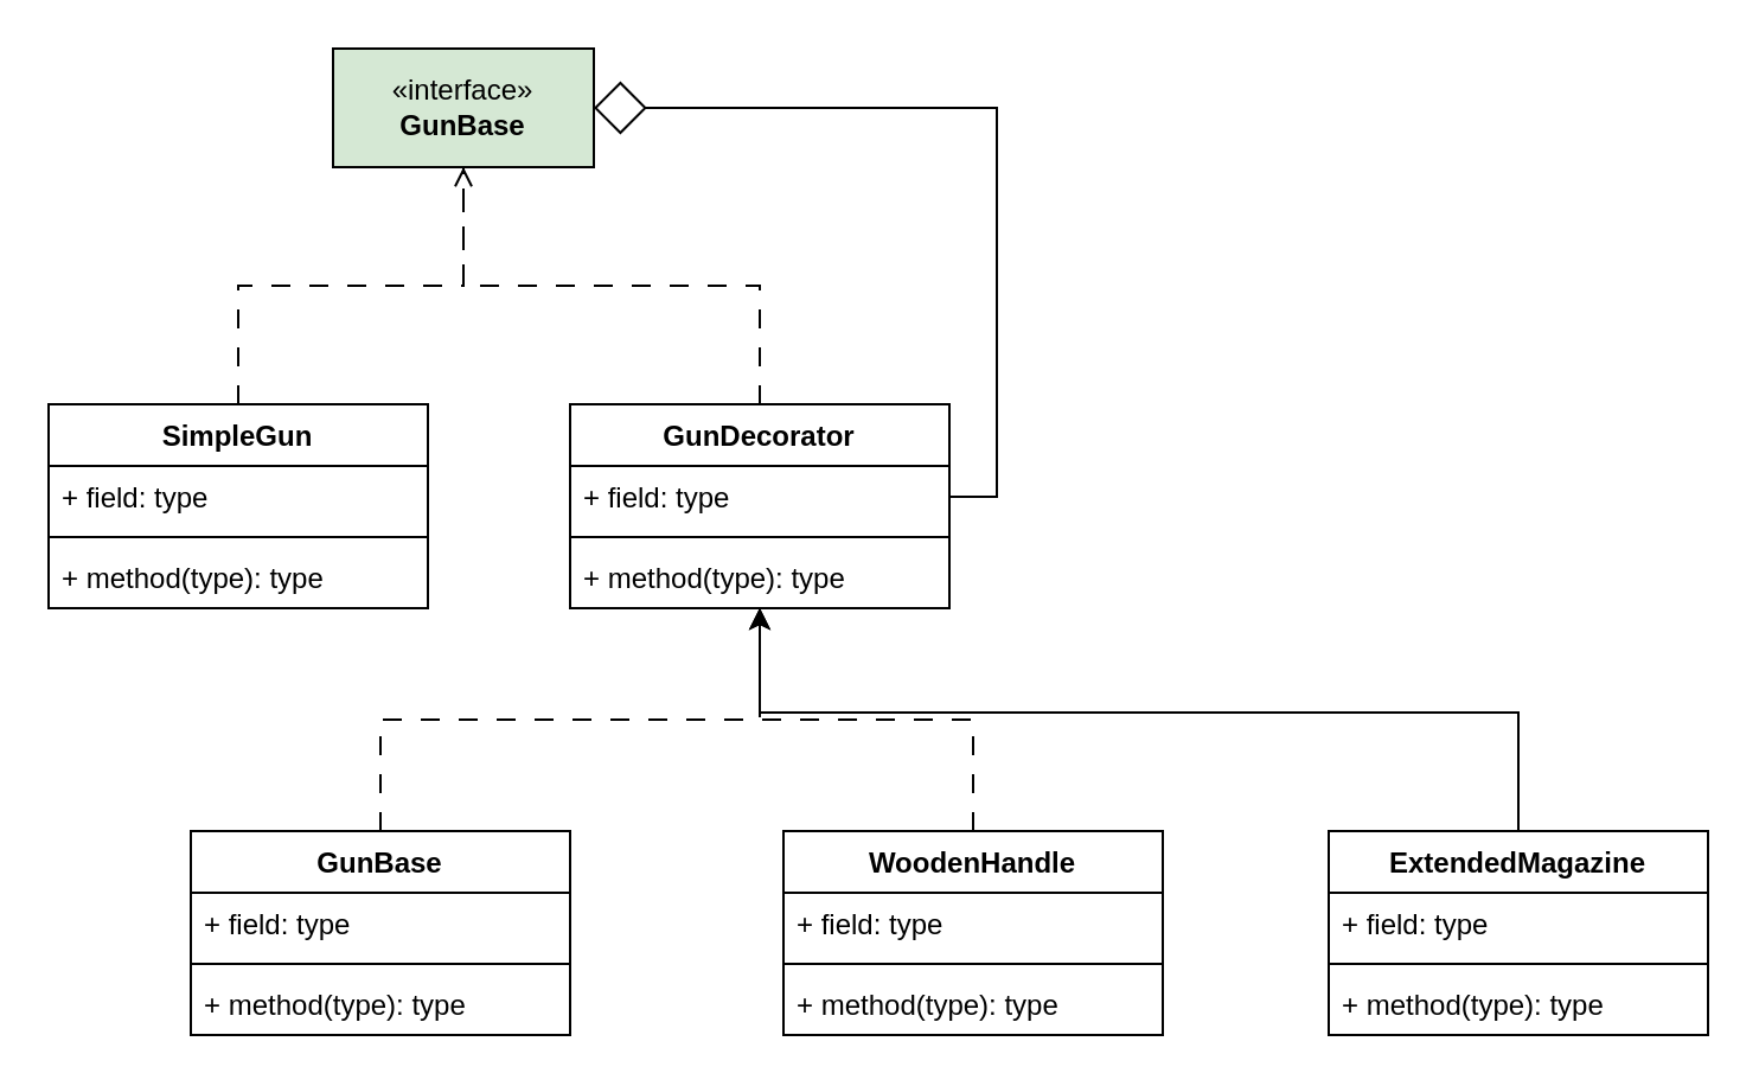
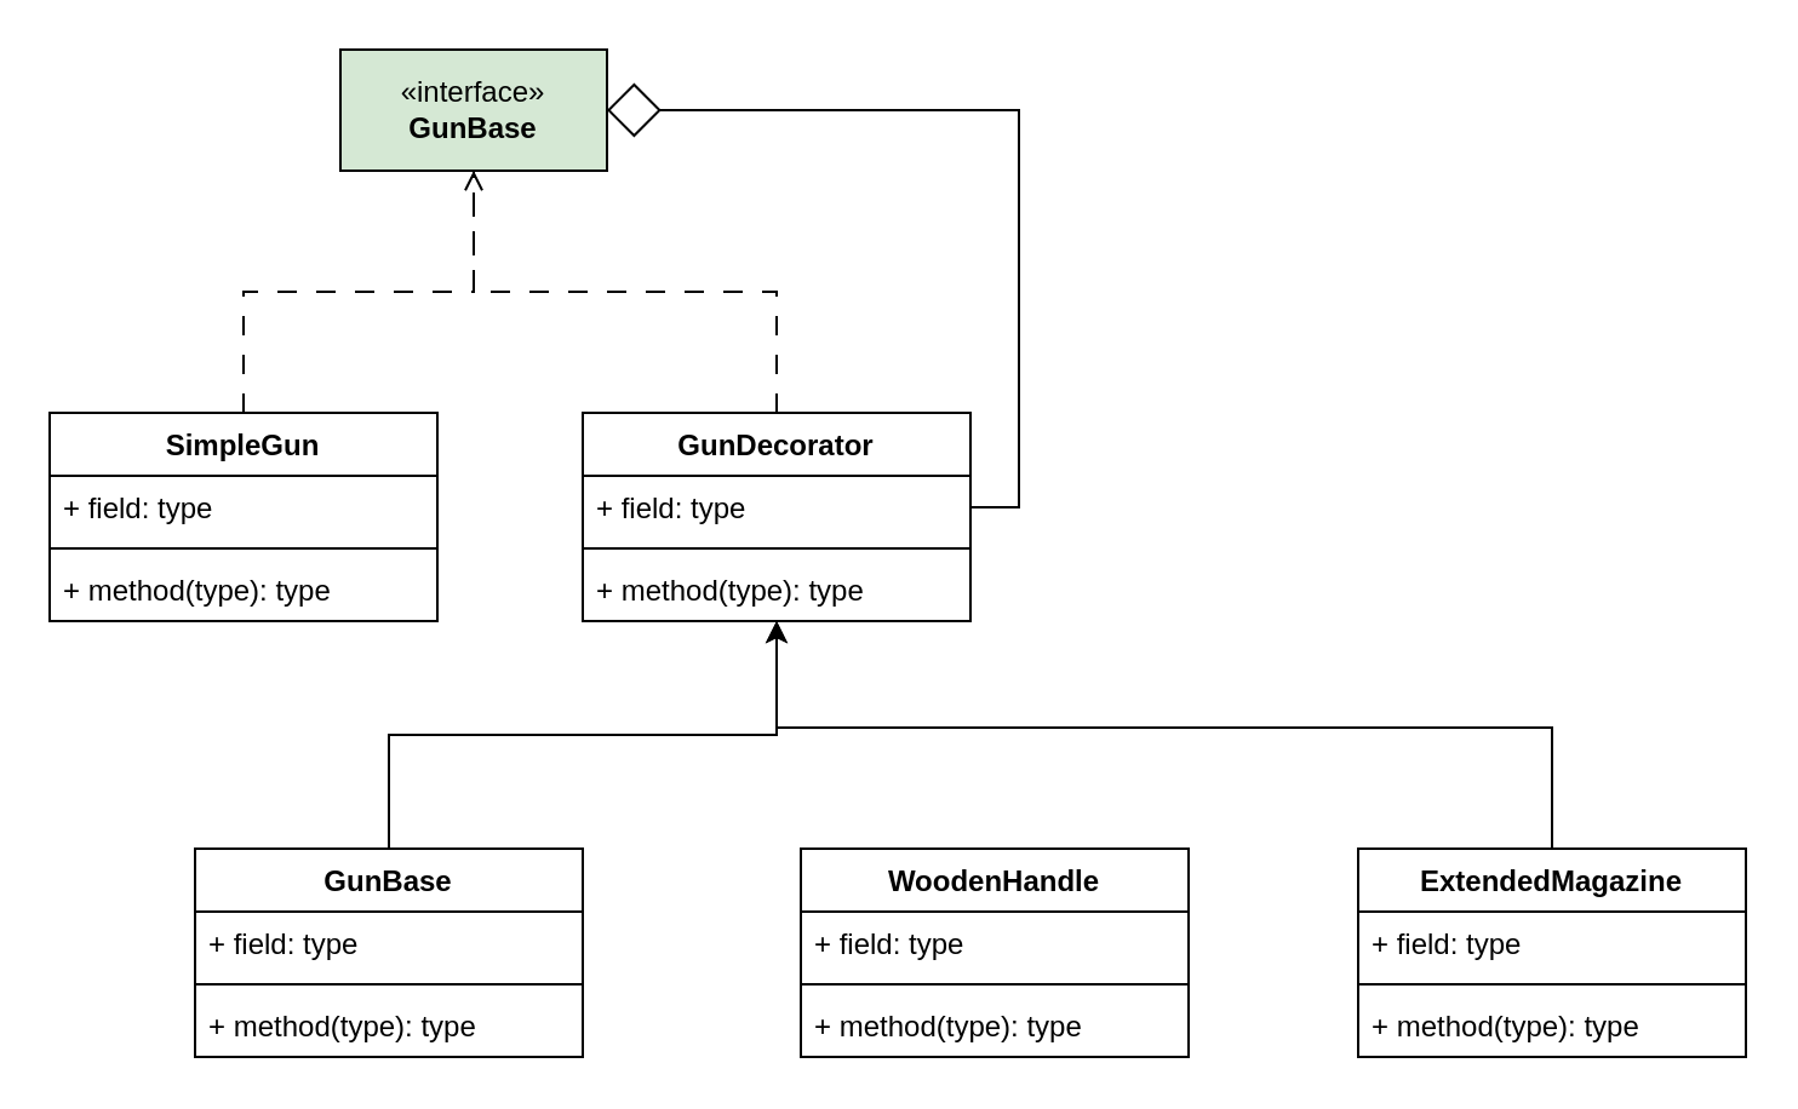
  <mxCell id="0" />
  <mxCell id="1" parent="0" />
  <mxCell id="2" value="«interface»&lt;br&gt;&lt;b&gt;GunBase&lt;/b&gt;" style="html=1;whiteSpace=wrap;fillColor=#d5e8d4;" vertex="1" parent="1"><mxGeometry x="140" y="20" width="110" height="50" as="geometry" /></mxCell>
  <mxCell id="3" style="edgeStyle=orthogonalEdgeStyle;rounded=0;orthogonalLoop=1;jettySize=auto;html=1;entryX=0.5;entryY=1;entryDx=0;entryDy=0;dashed=1;dashPattern=8 8;endArrow=none;" edge="1" parent="1" source="4" target="2"><mxGeometry relative="1" as="geometry" /></mxCell>
  <mxCell id="4" value="SimpleGun" style="swimlane;fontStyle=1;align=center;verticalAlign=top;childLayout=stackLayout;horizontal=1;startSize=26;horizontalStack=0;resizeParent=1;resizeParentMax=0;resizeLast=0;collapsible=1;marginBottom=0;whiteSpace=wrap;html=1;" vertex="1" parent="1"><mxGeometry x="20" y="170" width="160" height="86" as="geometry" /></mxCell>
  <mxCell id="5" value="+ field: type" style="text;strokeColor=none;fillColor=none;align=left;verticalAlign=top;spacingLeft=4;spacingRight=4;overflow=hidden;rotatable=0;points=[[0,0.5],[1,0.5]];portConstraint=eastwest;whiteSpace=wrap;html=1;" vertex="1" parent="4"><mxGeometry y="26" width="160" height="26" as="geometry" /></mxCell>
  <mxCell id="6" value="" style="line;strokeWidth=1;fillColor=none;align=left;verticalAlign=middle;spacingTop=-1;spacingLeft=3;spacingRight=3;rotatable=0;labelPosition=right;points=[];portConstraint=eastwest;strokeColor=inherit;" vertex="1" parent="4"><mxGeometry y="52" width="160" height="8" as="geometry" /></mxCell>
  <mxCell id="7" value="+ method(type): type" style="text;strokeColor=none;fillColor=none;align=left;verticalAlign=top;spacingLeft=4;spacingRight=4;overflow=hidden;rotatable=0;points=[[0,0.5],[1,0.5]];portConstraint=eastwest;whiteSpace=wrap;html=1;" vertex="1" parent="4"><mxGeometry y="60" width="160" height="26" as="geometry" /></mxCell>
  <mxCell id="8" style="edgeStyle=orthogonalEdgeStyle;rounded=0;orthogonalLoop=1;jettySize=auto;html=1;entryX=0.5;entryY=1;entryDx=0;entryDy=0;dashed=1;dashPattern=8 8;endArrow=open;" edge="1" parent="1" source="9" target="2"><mxGeometry relative="1" as="geometry" /></mxCell>
  <mxCell id="9" value="GunDecorator" style="swimlane;fontStyle=1;align=center;verticalAlign=top;childLayout=stackLayout;horizontal=1;startSize=26;horizontalStack=0;resizeParent=1;resizeParentMax=0;resizeLast=0;collapsible=1;marginBottom=0;whiteSpace=wrap;html=1;" vertex="1" parent="1"><mxGeometry x="240" y="170" width="160" height="86" as="geometry" /></mxCell>
  <mxCell id="10" value="+ field: type" style="text;strokeColor=none;fillColor=none;align=left;verticalAlign=top;spacingLeft=4;spacingRight=4;overflow=hidden;rotatable=0;points=[[0,0.5],[1,0.5]];portConstraint=eastwest;whiteSpace=wrap;html=1;" vertex="1" parent="9"><mxGeometry y="26" width="160" height="26" as="geometry" /></mxCell>
  <mxCell id="11" value="" style="line;strokeWidth=1;fillColor=none;align=left;verticalAlign=middle;spacingTop=-1;spacingLeft=3;spacingRight=3;rotatable=0;labelPosition=right;points=[];portConstraint=eastwest;strokeColor=inherit;" vertex="1" parent="9"><mxGeometry y="52" width="160" height="8" as="geometry" /></mxCell>
  <mxCell id="12" value="+ method(type): type" style="text;strokeColor=none;fillColor=none;align=left;verticalAlign=top;spacingLeft=4;spacingRight=4;overflow=hidden;rotatable=0;points=[[0,0.5],[1,0.5]];portConstraint=eastwest;whiteSpace=wrap;html=1;" vertex="1" parent="9"><mxGeometry y="60" width="160" height="26" as="geometry" /></mxCell>
- <mxCell id="13" style="edgeStyle=orthogonalEdgeStyle;rounded=0;orthogonalLoop=1;jettySize=auto;html=1;dashed=1;dashPattern=8 8;" edge="1" parent="1" source="14" target="9"><mxGeometry relative="1" as="geometry" /></mxCell>
+ <mxCell id="13" style="edgeStyle=orthogonalEdgeStyle;rounded=0;orthogonalLoop=1;jettySize=auto;html=1;dashed=0;dashPattern=8 8;" edge="1" parent="1" source="14" target="9"><mxGeometry relative="1" as="geometry" /></mxCell>
  <mxCell id="14" value="GunBase" style="swimlane;fontStyle=1;align=center;verticalAlign=top;childLayout=stackLayout;horizontal=1;startSize=26;horizontalStack=0;resizeParent=1;resizeParentMax=0;resizeLast=0;collapsible=1;marginBottom=0;whiteSpace=wrap;html=1;" vertex="1" parent="1"><mxGeometry x="80" y="350" width="160" height="86" as="geometry" /></mxCell>
  <mxCell id="15" value="+ field: type" style="text;strokeColor=none;fillColor=none;align=left;verticalAlign=top;spacingLeft=4;spacingRight=4;overflow=hidden;rotatable=0;points=[[0,0.5],[1,0.5]];portConstraint=eastwest;whiteSpace=wrap;html=1;" vertex="1" parent="14"><mxGeometry y="26" width="160" height="26" as="geometry" /></mxCell>
  <mxCell id="16" value="" style="line;strokeWidth=1;fillColor=none;align=left;verticalAlign=middle;spacingTop=-1;spacingLeft=3;spacingRight=3;rotatable=0;labelPosition=right;points=[];portConstraint=eastwest;strokeColor=inherit;" vertex="1" parent="14"><mxGeometry y="52" width="160" height="8" as="geometry" /></mxCell>
  <mxCell id="17" value="+ method(type): type" style="text;strokeColor=none;fillColor=none;align=left;verticalAlign=top;spacingLeft=4;spacingRight=4;overflow=hidden;rotatable=0;points=[[0,0.5],[1,0.5]];portConstraint=eastwest;whiteSpace=wrap;html=1;" vertex="1" parent="14"><mxGeometry y="60" width="160" height="26" as="geometry" /></mxCell>
- <mxCell id="18" style="edgeStyle=orthogonalEdgeStyle;rounded=0;orthogonalLoop=1;jettySize=auto;html=1;dashed=1;dashPattern=8 8;" edge="1" parent="1" source="19" target="9"><mxGeometry relative="1" as="geometry" /></mxCell>
  <mxCell id="19" value="WoodenHandle" style="swimlane;fontStyle=1;align=center;verticalAlign=top;childLayout=stackLayout;horizontal=1;startSize=26;horizontalStack=0;resizeParent=1;resizeParentMax=0;resizeLast=0;collapsible=1;marginBottom=0;whiteSpace=wrap;html=1;" vertex="1" parent="1"><mxGeometry x="330" y="350" width="160" height="86" as="geometry" /></mxCell>
  <mxCell id="20" value="+ field: type" style="text;strokeColor=none;fillColor=none;align=left;verticalAlign=top;spacingLeft=4;spacingRight=4;overflow=hidden;rotatable=0;points=[[0,0.5],[1,0.5]];portConstraint=eastwest;whiteSpace=wrap;html=1;" vertex="1" parent="19"><mxGeometry y="26" width="160" height="26" as="geometry" /></mxCell>
  <mxCell id="21" value="" style="line;strokeWidth=1;fillColor=none;align=left;verticalAlign=middle;spacingTop=-1;spacingLeft=3;spacingRight=3;rotatable=0;labelPosition=right;points=[];portConstraint=eastwest;strokeColor=inherit;" vertex="1" parent="19"><mxGeometry y="52" width="160" height="8" as="geometry" /></mxCell>
  <mxCell id="22" value="+ method(type): type" style="text;strokeColor=none;fillColor=none;align=left;verticalAlign=top;spacingLeft=4;spacingRight=4;overflow=hidden;rotatable=0;points=[[0,0.5],[1,0.5]];portConstraint=eastwest;whiteSpace=wrap;html=1;" vertex="1" parent="19"><mxGeometry y="60" width="160" height="26" as="geometry" /></mxCell>
  <mxCell id="23" style="edgeStyle=orthogonalEdgeStyle;rounded=0;orthogonalLoop=1;jettySize=auto;html=1;dashed=0;dashPattern=8 8;" edge="1" parent="1" source="24" target="9"><mxGeometry relative="1" as="geometry"><Array as="points"><mxPoint x="640" y="300" /><mxPoint x="320" y="300" /></Array></mxGeometry></mxCell>
  <mxCell id="24" value="ExtendedMagazine" style="swimlane;fontStyle=1;align=center;verticalAlign=top;childLayout=stackLayout;horizontal=1;startSize=26;horizontalStack=0;resizeParent=1;resizeParentMax=0;resizeLast=0;collapsible=1;marginBottom=0;whiteSpace=wrap;html=1;" vertex="1" parent="1"><mxGeometry x="560" y="350" width="160" height="86" as="geometry" /></mxCell>
  <mxCell id="25" value="+ field: type" style="text;strokeColor=none;fillColor=none;align=left;verticalAlign=top;spacingLeft=4;spacingRight=4;overflow=hidden;rotatable=0;points=[[0,0.5],[1,0.5]];portConstraint=eastwest;whiteSpace=wrap;html=1;" vertex="1" parent="24"><mxGeometry y="26" width="160" height="26" as="geometry" /></mxCell>
  <mxCell id="26" value="" style="line;strokeWidth=1;fillColor=none;align=left;verticalAlign=middle;spacingTop=-1;spacingLeft=3;spacingRight=3;rotatable=0;labelPosition=right;points=[];portConstraint=eastwest;strokeColor=inherit;" vertex="1" parent="24"><mxGeometry y="52" width="160" height="8" as="geometry" /></mxCell>
  <mxCell id="27" value="+ method(type): type" style="text;strokeColor=none;fillColor=none;align=left;verticalAlign=top;spacingLeft=4;spacingRight=4;overflow=hidden;rotatable=0;points=[[0,0.5],[1,0.5]];portConstraint=eastwest;whiteSpace=wrap;html=1;" vertex="1" parent="24"><mxGeometry y="60" width="160" height="26" as="geometry" /></mxCell>
  <mxCell id="28" style="edgeStyle=orthogonalEdgeStyle;rounded=0;orthogonalLoop=1;jettySize=auto;html=1;exitX=1;exitY=0.5;exitDx=0;exitDy=0;entryX=1;entryY=0.5;entryDx=0;entryDy=0;endArrow=diamond;endFill=0;endSize=20;" edge="1" parent="1" source="10" target="2"><mxGeometry relative="1" as="geometry" /></mxCell>
